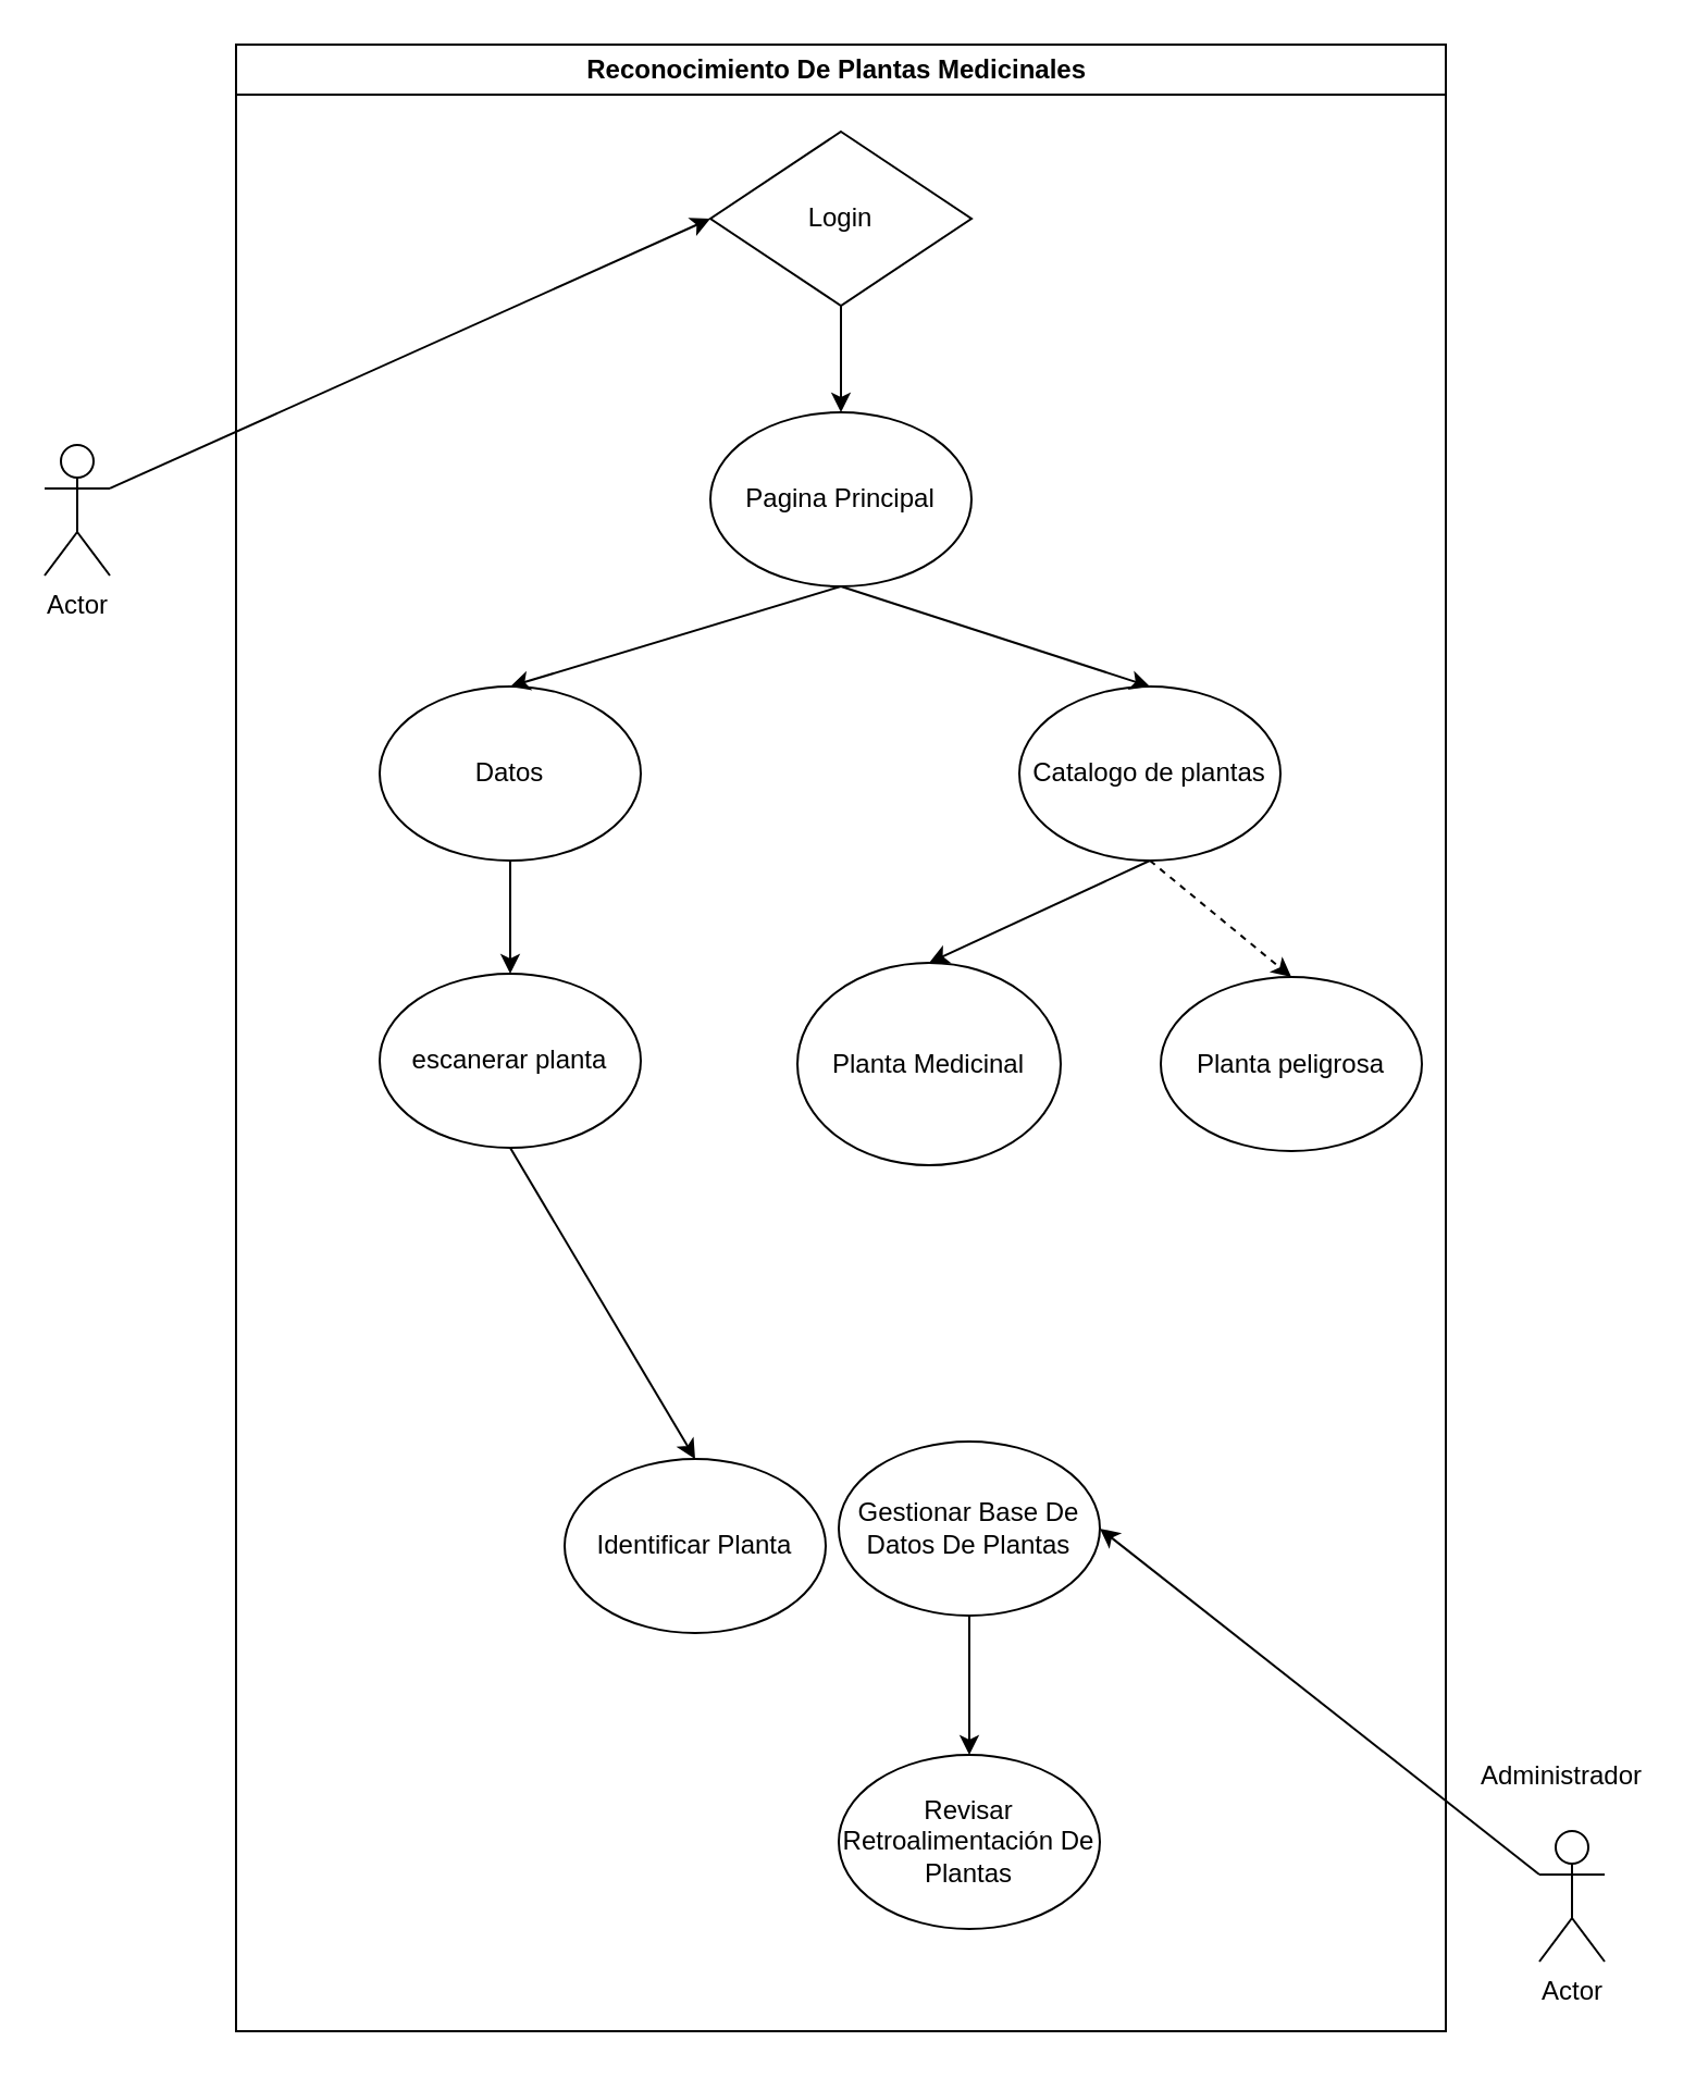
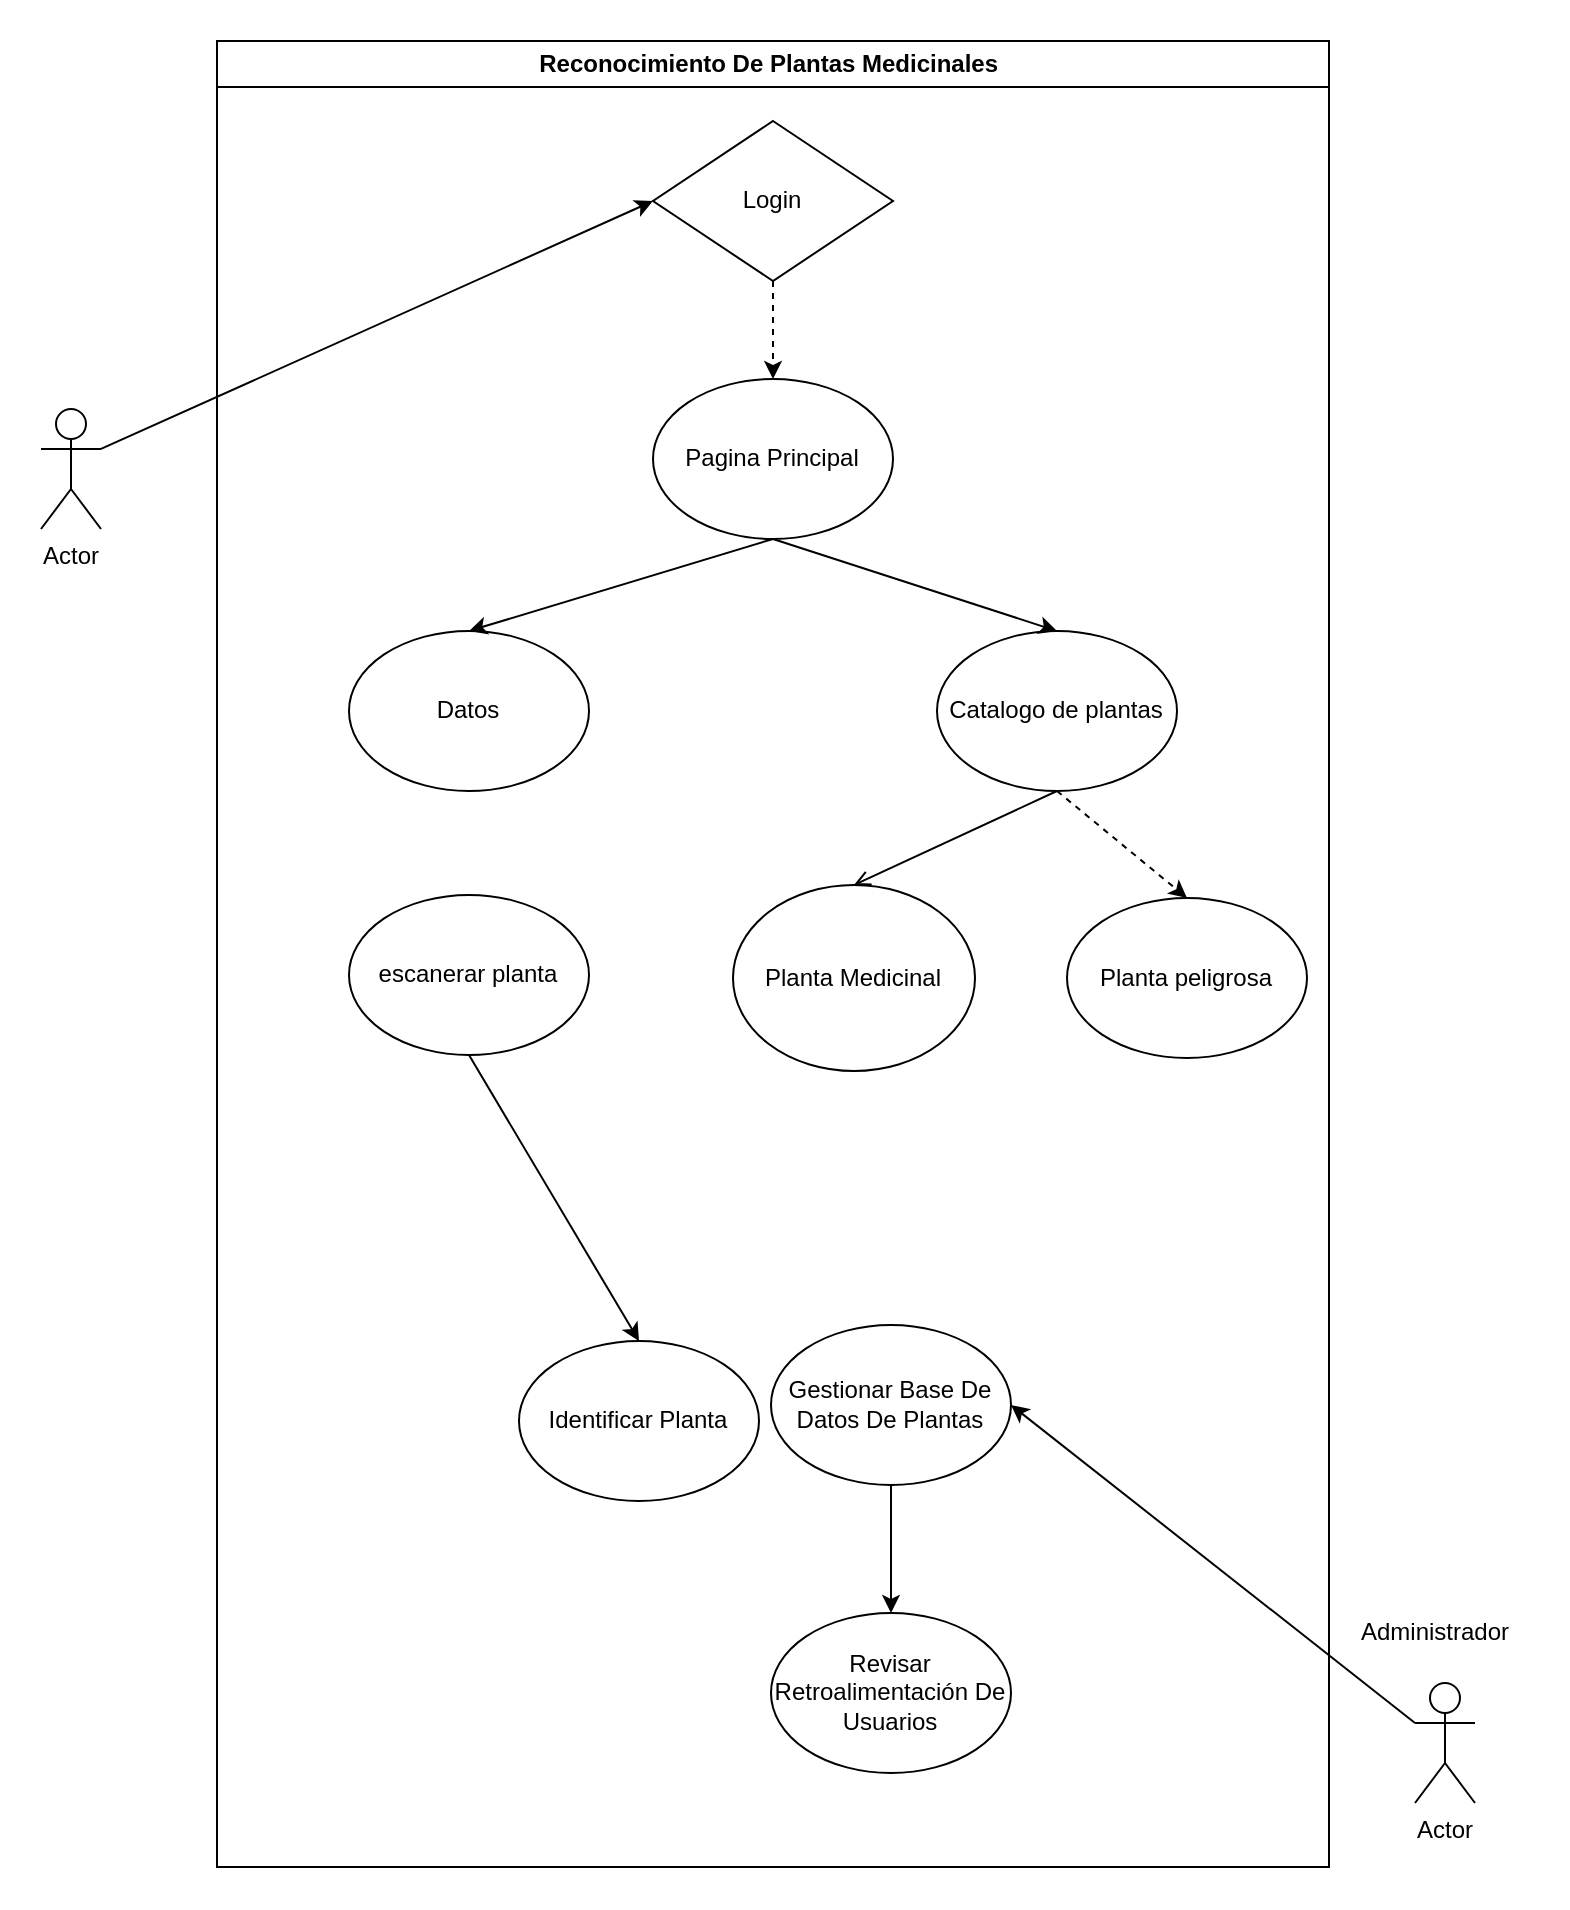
  <mxCell id="0" />
  <mxCell id="1" parent="0" />
  <mxCell id="2" value="Reconocimiento De Plantas Medicinales&amp;nbsp;" style="swimlane;whiteSpace=wrap;html=1;" parent="1" vertex="1"><mxGeometry x="108" y="20" width="556" height="913" as="geometry" /></mxCell>
  <mxCell id="3" value="Login" style="rhombus;whiteSpace=wrap;html=1;" parent="2" vertex="1"><mxGeometry x="218" y="40" width="120" height="80" as="geometry" /></mxCell>
  <mxCell id="4" value="Pagina Principal" style="ellipse;whiteSpace=wrap;html=1;" parent="2" vertex="1"><mxGeometry x="218" y="169" width="120" height="80" as="geometry" /></mxCell>
  <mxCell id="5" value="Catalogo de plantas" style="ellipse;whiteSpace=wrap;html=1;" parent="2" vertex="1"><mxGeometry x="360" y="295" width="120" height="80" as="geometry" /></mxCell>
  <mxCell id="6" value="Datos" style="ellipse;whiteSpace=wrap;html=1;" parent="2" vertex="1"><mxGeometry x="66" y="295" width="120" height="80" as="geometry" /></mxCell>
  <mxCell id="7" value="escanerar planta" style="ellipse;whiteSpace=wrap;html=1;" parent="2" vertex="1"><mxGeometry x="66" y="427" width="120" height="80" as="geometry" /></mxCell>
  <mxCell id="8" value="Planta Medicinal" style="ellipse;whiteSpace=wrap;html=1;" parent="2" vertex="1"><mxGeometry x="258" y="422" width="121" height="93" as="geometry" /></mxCell>
  <mxCell id="9" value="Planta peligrosa" style="ellipse;whiteSpace=wrap;html=1;" parent="2" vertex="1"><mxGeometry x="425" y="428.5" width="120" height="80" as="geometry" /></mxCell>
  <mxCell id="10" value="Identificar Planta" style="ellipse;whiteSpace=wrap;html=1;" parent="2" vertex="1"><mxGeometry x="151" y="650" width="120" height="80" as="geometry" /></mxCell>
- <mxCell id="11" value="" style="endArrow=classic;html=1;rounded=0;entryX=0.5;entryY=0;entryDx=0;entryDy=0;exitX=0.5;exitY=1;exitDx=0;exitDy=0;" parent="2" source="3" target="4" edge="1"><mxGeometry width="50" height="50" relative="1" as="geometry"><mxPoint x="154" y="199" as="sourcePoint" /><mxPoint x="204" y="149" as="targetPoint" /></mxGeometry></mxCell>
+ <mxCell id="11" value="" style="endArrow=classic;html=1;rounded=0;entryX=0.5;entryY=0;entryDx=0;entryDy=0;exitX=0.5;exitY=1;exitDx=0;exitDy=0;dashed=1;" parent="2" source="3" target="4" edge="1"><mxGeometry width="50" height="50" relative="1" as="geometry"><mxPoint x="154" y="199" as="sourcePoint" /><mxPoint x="204" y="149" as="targetPoint" /></mxGeometry></mxCell>
  <mxCell id="12" value="" style="endArrow=classic;html=1;rounded=0;exitX=0.5;exitY=1;exitDx=0;exitDy=0;entryX=0.5;entryY=0;entryDx=0;entryDy=0;" parent="2" source="4" target="6" edge="1"><mxGeometry width="50" height="50" relative="1" as="geometry"><mxPoint x="-76" y="352" as="sourcePoint" /><mxPoint x="-26" y="302" as="targetPoint" /></mxGeometry></mxCell>
  <mxCell id="13" value="" style="endArrow=classic;html=1;rounded=0;exitX=0.5;exitY=1;exitDx=0;exitDy=0;entryX=0.5;entryY=0;entryDx=0;entryDy=0;" parent="2" source="4" target="5" edge="1"><mxGeometry width="50" height="50" relative="1" as="geometry"><mxPoint x="336" y="311" as="sourcePoint" /><mxPoint x="386" y="261" as="targetPoint" /></mxGeometry></mxCell>
- <mxCell id="14" value="" style="endArrow=classic;html=1;rounded=0;exitX=0.5;exitY=1;exitDx=0;exitDy=0;entryX=0.5;entryY=0;entryDx=0;entryDy=0;" parent="2" source="6" target="7" edge="1"><mxGeometry width="50" height="50" relative="1" as="geometry"><mxPoint x="191" y="605" as="sourcePoint" /><mxPoint x="241" y="555" as="targetPoint" /></mxGeometry></mxCell>
  <mxCell id="15" value="" style="endArrow=classic;html=1;rounded=0;exitX=0.5;exitY=1;exitDx=0;exitDy=0;entryX=0.5;entryY=0;entryDx=0;entryDy=0;" parent="2" source="7" target="10" edge="1"><mxGeometry width="50" height="50" relative="1" as="geometry"><mxPoint x="423" y="708" as="sourcePoint" /><mxPoint x="473" y="658" as="targetPoint" /></mxGeometry></mxCell>
- <mxCell id="16" value="" style="endArrow=classic;html=1;rounded=0;exitX=0.5;exitY=1;exitDx=0;exitDy=0;entryX=0.5;entryY=0;entryDx=0;entryDy=0;" parent="2" source="5" target="8" edge="1"><mxGeometry width="50" height="50" relative="1" as="geometry"><mxPoint x="349" y="581" as="sourcePoint" /><mxPoint x="399" y="531" as="targetPoint" /></mxGeometry></mxCell>
+ <mxCell id="16" value="" style="endArrow=open;html=1;rounded=0;exitX=0.5;exitY=1;exitDx=0;exitDy=0;entryX=0.5;entryY=0;entryDx=0;entryDy=0;" parent="2" source="5" target="8" edge="1"><mxGeometry width="50" height="50" relative="1" as="geometry"><mxPoint x="349" y="581" as="sourcePoint" /><mxPoint x="399" y="531" as="targetPoint" /></mxGeometry></mxCell>
  <mxCell id="17" value="" style="endArrow=classic;html=1;rounded=0;exitX=0.5;exitY=1;exitDx=0;exitDy=0;entryX=0.5;entryY=0;entryDx=0;entryDy=0;dashed=1;" parent="2" source="5" target="9" edge="1"><mxGeometry width="50" height="50" relative="1" as="geometry"><mxPoint x="399" y="600" as="sourcePoint" /><mxPoint x="449" y="550" as="targetPoint" /></mxGeometry></mxCell>
  <mxCell id="18" value="Gestionar Base De Datos De Plantas" style="ellipse;whiteSpace=wrap;html=1;" parent="2" vertex="1"><mxGeometry x="277" y="642" width="120" height="80" as="geometry" /></mxCell>
- <mxCell id="19" value="Revisar Retroalimentación De Plantas" style="ellipse;whiteSpace=wrap;html=1;" parent="2" vertex="1"><mxGeometry x="277" y="786" width="120" height="80" as="geometry" /></mxCell>
+ <mxCell id="19" value="Revisar Retroalimentación De Usuarios" style="ellipse;whiteSpace=wrap;html=1;" parent="2" vertex="1"><mxGeometry x="277" y="786" width="120" height="80" as="geometry" /></mxCell>
  <mxCell id="20" value="" style="endArrow=classic;html=1;rounded=0;exitX=0.5;exitY=1;exitDx=0;exitDy=0;entryX=0.5;entryY=0;entryDx=0;entryDy=0;" parent="2" source="18" target="19" edge="1"><mxGeometry width="50" height="50" relative="1" as="geometry"><mxPoint x="258" y="926" as="sourcePoint" /><mxPoint x="308" y="876" as="targetPoint" /></mxGeometry></mxCell>
  <mxCell id="21" value="Actor" style="shape=umlActor;verticalLabelPosition=bottom;verticalAlign=top;html=1;outlineConnect=0;" parent="1" vertex="1"><mxGeometry x="20" y="204" width="30" height="60" as="geometry" /></mxCell>
  <mxCell id="22" value="Actor" style="shape=umlActor;verticalLabelPosition=bottom;verticalAlign=top;html=1;outlineConnect=0;" parent="1" vertex="1"><mxGeometry x="707" y="841" width="30" height="60" as="geometry" /></mxCell>
  <mxCell id="23" value="Administrador" style="text;html=1;align=center;verticalAlign=middle;resizable=0;points=[];autosize=1;strokeColor=none;fillColor=none;" parent="1" vertex="1"><mxGeometry x="671" y="803" width="92" height="26" as="geometry" /></mxCell>
  <mxCell id="24" value="" style="endArrow=classic;html=1;rounded=0;exitX=1;exitY=0.333;exitDx=0;exitDy=0;exitPerimeter=0;entryX=0;entryY=0.5;entryDx=0;entryDy=0;" parent="1" source="21" target="3" edge="1"><mxGeometry width="50" height="50" relative="1" as="geometry"><mxPoint x="182" y="209" as="sourcePoint" /><mxPoint x="232" y="159" as="targetPoint" /></mxGeometry></mxCell>
  <mxCell id="25" value="" style="endArrow=classic;html=1;rounded=0;exitX=0;exitY=0.333;exitDx=0;exitDy=0;exitPerimeter=0;entryX=1;entryY=0.5;entryDx=0;entryDy=0;" parent="1" source="22" target="18" edge="1"><mxGeometry width="50" height="50" relative="1" as="geometry"><mxPoint x="515" y="903" as="sourcePoint" /><mxPoint x="565" y="853" as="targetPoint" /></mxGeometry></mxCell>
